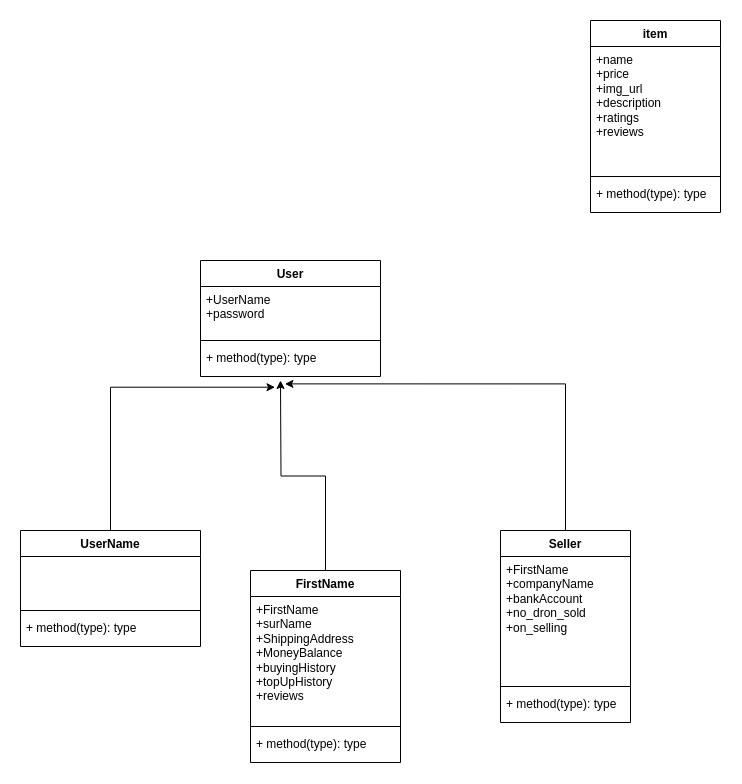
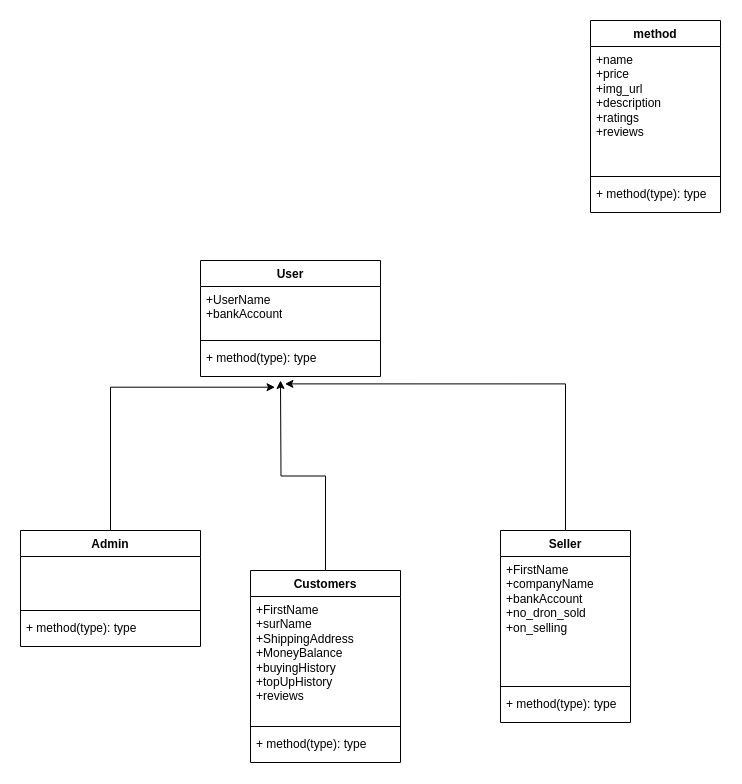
  <mxCell id="0" />
  <mxCell id="1" parent="0" />
  <mxCell id="2" value="User" style="swimlane;fontStyle=1;align=center;verticalAlign=top;childLayout=stackLayout;horizontal=1;startSize=26;horizontalStack=0;resizeParent=1;resizeParentMax=0;resizeLast=0;collapsible=1;marginBottom=0;whiteSpace=wrap;html=1;" vertex="1" parent="1"><mxGeometry x="200" y="260" width="180" height="116" as="geometry" /></mxCell>
- <mxCell id="3" value="+UserName&lt;div&gt;+password&lt;/div&gt;&lt;div&gt;&lt;br&gt;&lt;/div&gt;" style="text;strokeColor=none;fillColor=none;align=left;verticalAlign=top;spacingLeft=4;spacingRight=4;overflow=hidden;rotatable=0;points=[[0,0.5],[1,0.5]];portConstraint=eastwest;whiteSpace=wrap;html=1;" vertex="1" parent="2"><mxGeometry y="26" width="180" height="50" as="geometry" /></mxCell>
+ <mxCell id="3" value="+UserName&lt;div&gt;+bankAccount&lt;/div&gt;&lt;div&gt;&lt;br&gt;&lt;/div&gt;" style="text;strokeColor=none;fillColor=none;align=left;verticalAlign=top;spacingLeft=4;spacingRight=4;overflow=hidden;rotatable=0;points=[[0,0.5],[1,0.5]];portConstraint=eastwest;whiteSpace=wrap;html=1;" vertex="1" parent="2"><mxGeometry y="26" width="180" height="50" as="geometry" /></mxCell>
  <mxCell id="4" value="" style="line;strokeWidth=1;fillColor=none;align=left;verticalAlign=middle;spacingTop=-1;spacingLeft=3;spacingRight=3;rotatable=0;labelPosition=right;points=[];portConstraint=eastwest;strokeColor=inherit;" vertex="1" parent="2"><mxGeometry y="76" width="180" height="8" as="geometry" /></mxCell>
  <mxCell id="5" value="+ method(type): type" style="text;strokeColor=none;fillColor=none;align=left;verticalAlign=top;spacingLeft=4;spacingRight=4;overflow=hidden;rotatable=0;points=[[0,0.5],[1,0.5]];portConstraint=eastwest;whiteSpace=wrap;html=1;" vertex="1" parent="2"><mxGeometry y="84" width="180" height="32" as="geometry" /></mxCell>
  <mxCell id="6" style="edgeStyle=orthogonalEdgeStyle;rounded=0;orthogonalLoop=1;jettySize=auto;html=1;exitX=0.5;exitY=0;exitDx=0;exitDy=0;" edge="1" parent="1" source="7"><mxGeometry relative="1" as="geometry"><mxPoint x="280" y="380" as="targetPoint" /></mxGeometry></mxCell>
- <mxCell id="7" value="FirstName" style="swimlane;fontStyle=1;align=center;verticalAlign=top;childLayout=stackLayout;horizontal=1;startSize=26;horizontalStack=0;resizeParent=1;resizeParentMax=0;resizeLast=0;collapsible=1;marginBottom=0;whiteSpace=wrap;html=1;" vertex="1" parent="1"><mxGeometry x="250" y="570" width="150" height="192" as="geometry" /></mxCell>
+ <mxCell id="7" value="Customers" style="swimlane;fontStyle=1;align=center;verticalAlign=top;childLayout=stackLayout;horizontal=1;startSize=26;horizontalStack=0;resizeParent=1;resizeParentMax=0;resizeLast=0;collapsible=1;marginBottom=0;whiteSpace=wrap;html=1;" vertex="1" parent="1"><mxGeometry x="250" y="570" width="150" height="192" as="geometry" /></mxCell>
  <mxCell id="8" value="&lt;div&gt;&lt;span style=&quot;background-color: initial;&quot;&gt;+FirstName&lt;/span&gt;&lt;br&gt;&lt;/div&gt;&lt;div&gt;+surName&lt;/div&gt;&lt;div&gt;+ShippingAddress&lt;/div&gt;&lt;div&gt;+MoneyBalance&lt;/div&gt;&lt;div&gt;+buyingHistory&lt;/div&gt;&lt;div&gt;+topUpHistory&lt;/div&gt;&lt;div&gt;+reviews&lt;/div&gt;" style="text;strokeColor=none;fillColor=none;align=left;verticalAlign=top;spacingLeft=4;spacingRight=4;overflow=hidden;rotatable=0;points=[[0,0.5],[1,0.5]];portConstraint=eastwest;whiteSpace=wrap;html=1;" vertex="1" parent="7"><mxGeometry y="26" width="150" height="126" as="geometry" /></mxCell>
  <mxCell id="9" value="" style="line;strokeWidth=1;fillColor=none;align=left;verticalAlign=middle;spacingTop=-1;spacingLeft=3;spacingRight=3;rotatable=0;labelPosition=right;points=[];portConstraint=eastwest;strokeColor=inherit;" vertex="1" parent="7"><mxGeometry y="152" width="150" height="8" as="geometry" /></mxCell>
  <mxCell id="10" value="+ method(type): type" style="text;strokeColor=none;fillColor=none;align=left;verticalAlign=top;spacingLeft=4;spacingRight=4;overflow=hidden;rotatable=0;points=[[0,0.5],[1,0.5]];portConstraint=eastwest;whiteSpace=wrap;html=1;" vertex="1" parent="7"><mxGeometry y="160" width="150" height="32" as="geometry" /></mxCell>
  <mxCell id="11" value="Seller" style="swimlane;fontStyle=1;align=center;verticalAlign=top;childLayout=stackLayout;horizontal=1;startSize=26;horizontalStack=0;resizeParent=1;resizeParentMax=0;resizeLast=0;collapsible=1;marginBottom=0;whiteSpace=wrap;html=1;" vertex="1" parent="1"><mxGeometry x="500" y="530" width="130" height="192" as="geometry" /></mxCell>
  <mxCell id="12" value="&lt;div&gt;&lt;span style=&quot;background-color: initial;&quot;&gt;+FirstName&lt;/span&gt;&lt;br&gt;&lt;/div&gt;&lt;div&gt;+companyName&lt;/div&gt;&lt;div&gt;+bankAccount&lt;/div&gt;&lt;div&gt;+no_dron_sold&lt;/div&gt;&lt;div&gt;+on_selling&lt;/div&gt;" style="text;strokeColor=none;fillColor=none;align=left;verticalAlign=top;spacingLeft=4;spacingRight=4;overflow=hidden;rotatable=0;points=[[0,0.5],[1,0.5]];portConstraint=eastwest;whiteSpace=wrap;html=1;" vertex="1" parent="11"><mxGeometry y="26" width="130" height="126" as="geometry" /></mxCell>
  <mxCell id="13" value="" style="line;strokeWidth=1;fillColor=none;align=left;verticalAlign=middle;spacingTop=-1;spacingLeft=3;spacingRight=3;rotatable=0;labelPosition=right;points=[];portConstraint=eastwest;strokeColor=inherit;" vertex="1" parent="11"><mxGeometry y="152" width="130" height="8" as="geometry" /></mxCell>
  <mxCell id="14" value="+ method(type): type" style="text;strokeColor=none;fillColor=none;align=left;verticalAlign=top;spacingLeft=4;spacingRight=4;overflow=hidden;rotatable=0;points=[[0,0.5],[1,0.5]];portConstraint=eastwest;whiteSpace=wrap;html=1;" vertex="1" parent="11"><mxGeometry y="160" width="130" height="32" as="geometry" /></mxCell>
- <mxCell id="15" value="UserName" style="swimlane;fontStyle=1;align=center;verticalAlign=top;childLayout=stackLayout;horizontal=1;startSize=26;horizontalStack=0;resizeParent=1;resizeParentMax=0;resizeLast=0;collapsible=1;marginBottom=0;whiteSpace=wrap;html=1;" vertex="1" parent="1"><mxGeometry x="20" y="530" width="180" height="116" as="geometry" /></mxCell>
+ <mxCell id="15" value="Admin" style="swimlane;fontStyle=1;align=center;verticalAlign=top;childLayout=stackLayout;horizontal=1;startSize=26;horizontalStack=0;resizeParent=1;resizeParentMax=0;resizeLast=0;collapsible=1;marginBottom=0;whiteSpace=wrap;html=1;" vertex="1" parent="1"><mxGeometry x="20" y="530" width="180" height="116" as="geometry" /></mxCell>
  <mxCell id="16" value="&lt;div&gt;&lt;br&gt;&lt;/div&gt;" style="text;strokeColor=none;fillColor=none;align=left;verticalAlign=top;spacingLeft=4;spacingRight=4;overflow=hidden;rotatable=0;points=[[0,0.5],[1,0.5]];portConstraint=eastwest;whiteSpace=wrap;html=1;" vertex="1" parent="15"><mxGeometry y="26" width="180" height="50" as="geometry" /></mxCell>
  <mxCell id="17" value="" style="line;strokeWidth=1;fillColor=none;align=left;verticalAlign=middle;spacingTop=-1;spacingLeft=3;spacingRight=3;rotatable=0;labelPosition=right;points=[];portConstraint=eastwest;strokeColor=inherit;" vertex="1" parent="15"><mxGeometry y="76" width="180" height="8" as="geometry" /></mxCell>
  <mxCell id="18" value="+ method(type): type" style="text;strokeColor=none;fillColor=none;align=left;verticalAlign=top;spacingLeft=4;spacingRight=4;overflow=hidden;rotatable=0;points=[[0,0.5],[1,0.5]];portConstraint=eastwest;whiteSpace=wrap;html=1;" vertex="1" parent="15"><mxGeometry y="84" width="180" height="32" as="geometry" /></mxCell>
- <mxCell id="19" value="item" style="swimlane;fontStyle=1;align=center;verticalAlign=top;childLayout=stackLayout;horizontal=1;startSize=26;horizontalStack=0;resizeParent=1;resizeParentMax=0;resizeLast=0;collapsible=1;marginBottom=0;whiteSpace=wrap;html=1;" vertex="1" parent="1"><mxGeometry x="590" y="20" width="130" height="192" as="geometry" /></mxCell>
+ <mxCell id="19" value="method" style="swimlane;fontStyle=1;align=center;verticalAlign=top;childLayout=stackLayout;horizontal=1;startSize=26;horizontalStack=0;resizeParent=1;resizeParentMax=0;resizeLast=0;collapsible=1;marginBottom=0;whiteSpace=wrap;html=1;" vertex="1" parent="1"><mxGeometry x="590" y="20" width="130" height="192" as="geometry" /></mxCell>
  <mxCell id="20" value="&lt;div&gt;&lt;div&gt;+name&lt;/div&gt;&lt;/div&gt;&lt;div&gt;+price&lt;/div&gt;&lt;div&gt;+img_url&lt;/div&gt;&lt;div&gt;+description&lt;/div&gt;&lt;div&gt;+ratings&lt;/div&gt;&lt;div&gt;+reviews&lt;/div&gt;" style="text;strokeColor=none;fillColor=none;align=left;verticalAlign=top;spacingLeft=4;spacingRight=4;overflow=hidden;rotatable=0;points=[[0,0.5],[1,0.5]];portConstraint=eastwest;whiteSpace=wrap;html=1;" vertex="1" parent="19"><mxGeometry y="26" width="130" height="126" as="geometry" /></mxCell>
  <mxCell id="21" value="" style="line;strokeWidth=1;fillColor=none;align=left;verticalAlign=middle;spacingTop=-1;spacingLeft=3;spacingRight=3;rotatable=0;labelPosition=right;points=[];portConstraint=eastwest;strokeColor=inherit;" vertex="1" parent="19"><mxGeometry y="152" width="130" height="8" as="geometry" /></mxCell>
  <mxCell id="22" value="+ method(type): type" style="text;strokeColor=none;fillColor=none;align=left;verticalAlign=top;spacingLeft=4;spacingRight=4;overflow=hidden;rotatable=0;points=[[0,0.5],[1,0.5]];portConstraint=eastwest;whiteSpace=wrap;html=1;" vertex="1" parent="19"><mxGeometry y="160" width="130" height="32" as="geometry" /></mxCell>
  <mxCell id="23" style="edgeStyle=orthogonalEdgeStyle;rounded=0;orthogonalLoop=1;jettySize=auto;html=1;exitX=0.5;exitY=0;exitDx=0;exitDy=0;entryX=0.414;entryY=1.334;entryDx=0;entryDy=0;entryPerimeter=0;" edge="1" parent="1" source="15" target="5"><mxGeometry relative="1" as="geometry" /></mxCell>
  <mxCell id="24" style="edgeStyle=orthogonalEdgeStyle;rounded=0;orthogonalLoop=1;jettySize=auto;html=1;exitX=0.5;exitY=0;exitDx=0;exitDy=0;entryX=0.469;entryY=1.231;entryDx=0;entryDy=0;entryPerimeter=0;" edge="1" parent="1" source="11" target="5"><mxGeometry relative="1" as="geometry" /></mxCell>
